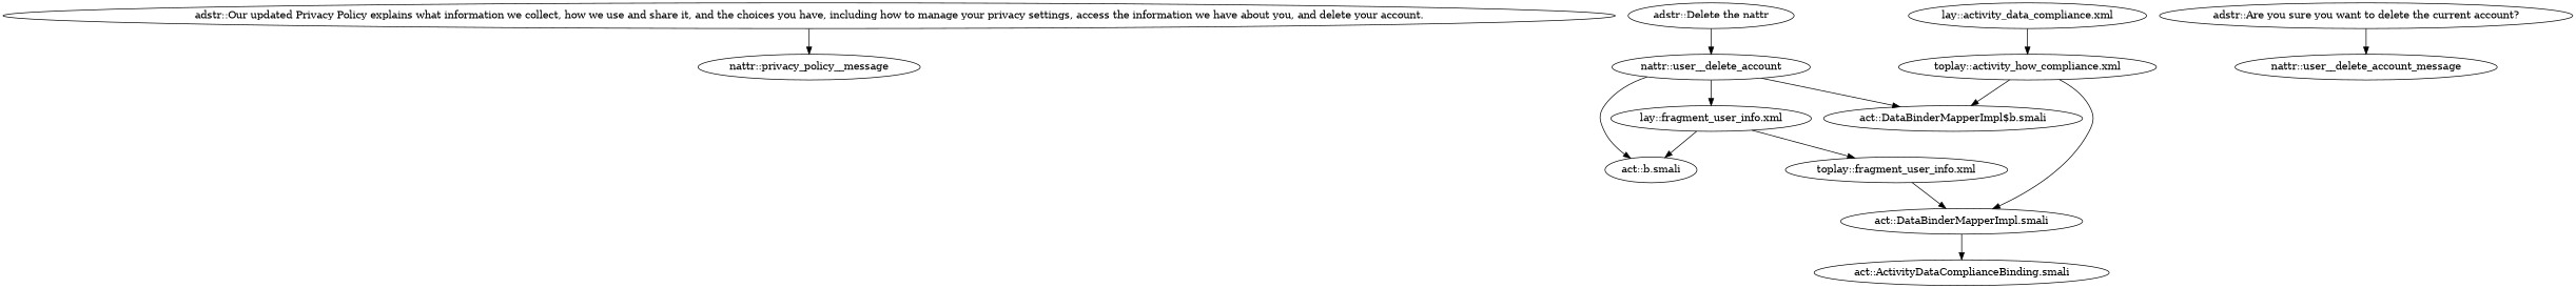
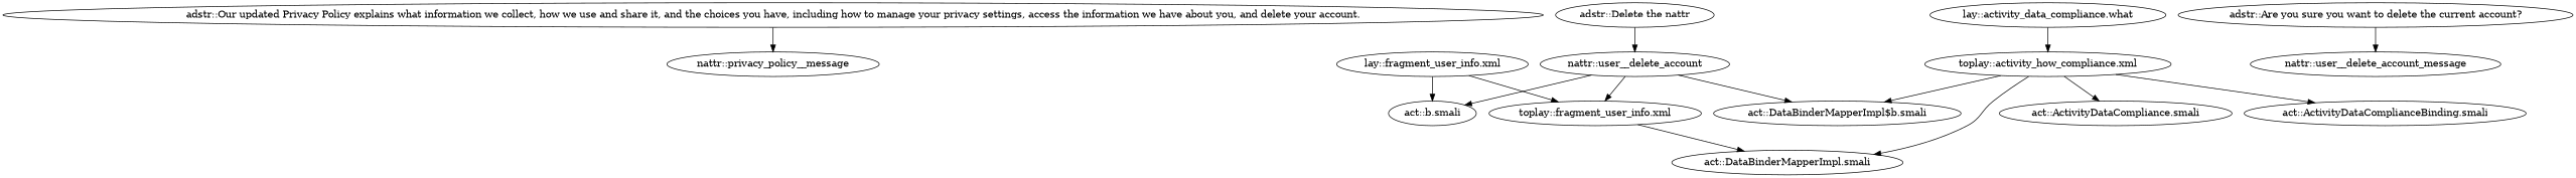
  digraph {
    "adstr::Our updated Privacy Policy explains what information we collect, how we use and share it, and the choices you have, including how to manage your privacy settings, access the information we have about you, and delete your account."
    "nattr::privacy_policy__message"
    n3 [label="toplay::activity_how_compliance.xml"]
-   "lay::activity_data_compliance.xml"
+   "lay::activity_data_compliance.xml" [label="lay::activity_data_compliance.what"]
    n5 [label="adstr::Delete the nattr"]
    "nattr::user__delete_account"
    "lay::fragment_user_info.xml"
    "act::b.smali"
    "act::DataBinderMapperImpl$b.smali"
    "toplay::fragment_user_info.xml"
    "adstr::Are you sure you want to delete the current account?"
    "nattr::user__delete_account_message"
+   "act::ActivityDataCompliance.smali"
    "act::ActivityDataComplianceBinding.smali"
    "act::DataBinderMapperImpl.smali"
    "adstr::Our updated Privacy Policy explains what information we collect, how we use and share it, and the choices you have, including how to manage your privacy settings, access the information we have about you, and delete your account." -> "nattr::privacy_policy__message"
    n3 -> "act::DataBinderMapperImpl$b.smali"
-   "act::DataBinderMapperImpl.smali" -> "act::ActivityDataComplianceBinding.smali"
+   n3 -> "act::ActivityDataCompliance.smali"
+   n3 -> "act::ActivityDataComplianceBinding.smali"
    n3 -> "act::DataBinderMapperImpl.smali"
    "lay::activity_data_compliance.xml" -> n3
    n5 -> "nattr::user__delete_account"
-   "nattr::user__delete_account" -> "lay::fragment_user_info.xml"
+   "nattr::user__delete_account" -> "toplay::fragment_user_info.xml"
    "nattr::user__delete_account" -> "act::b.smali"
    "nattr::user__delete_account" -> "act::DataBinderMapperImpl$b.smali"
    "lay::fragment_user_info.xml" -> "act::b.smali"
    "lay::fragment_user_info.xml" -> "toplay::fragment_user_info.xml"
    "toplay::fragment_user_info.xml" -> "act::DataBinderMapperImpl.smali"
    "adstr::Are you sure you want to delete the current account?" -> "nattr::user__delete_account_message"
  }
